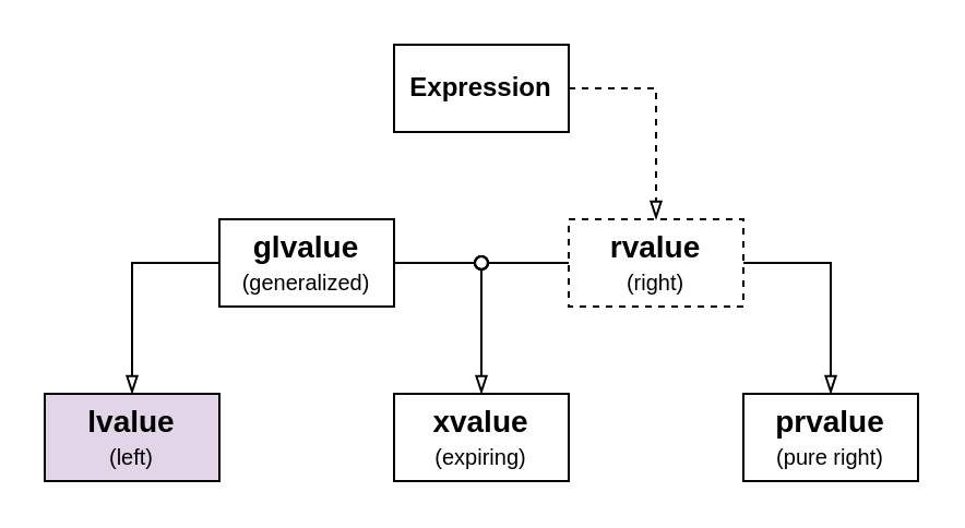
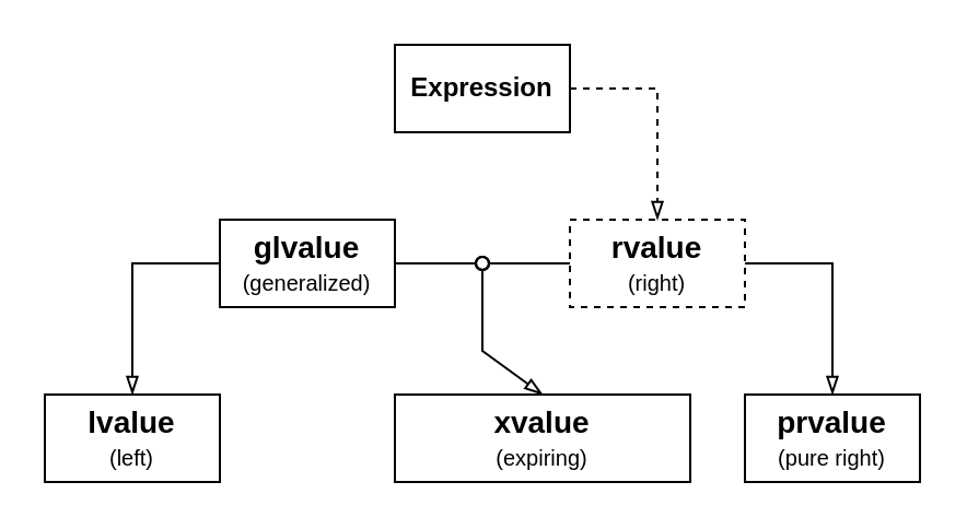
  <mxCell id="0" />
  <mxCell id="1" parent="0" />
  <mxCell id="2" value="&lt;span style=&quot;font-weight: bold;&quot;&gt;&lt;font style=&quot;font-size: 14px;&quot;&gt;prvalue&lt;/font&gt;&lt;/span&gt;&lt;br&gt;&lt;font style=&quot;font-size: 10px;&quot;&gt;(pure right)&lt;/font&gt;" style="rounded=0;whiteSpace=wrap;html=1;fontFamily=Helvetica;" parent="1" vertex="1"><mxGeometry x="340" y="180" width="80" height="40" as="geometry" /></mxCell>
- <mxCell id="3" value="&lt;font&gt;&lt;span style=&quot;font-weight: bold;&quot;&gt;&lt;font style=&quot;font-size: 14px;&quot;&gt;xvalue&lt;/font&gt;&lt;/span&gt;&lt;/font&gt;&lt;div&gt;&lt;font&gt;&lt;font style=&quot;font-size: 10px;&quot;&gt;(expiring)&lt;/font&gt;&lt;/font&gt;&lt;/div&gt;" style="rounded=0;whiteSpace=wrap;html=1;fontFamily=Helvetica;" parent="1" vertex="1"><mxGeometry x="180" y="180" width="80" height="40" as="geometry" /></mxCell>
+ <mxCell id="3" value="&lt;font&gt;&lt;span style=&quot;font-weight: bold;&quot;&gt;&lt;font style=&quot;font-size: 14px;&quot;&gt;xvalue&lt;/font&gt;&lt;/span&gt;&lt;/font&gt;&lt;div&gt;&lt;font&gt;&lt;font style=&quot;font-size: 10px;&quot;&gt;(expiring)&lt;/font&gt;&lt;/font&gt;&lt;/div&gt;" style="rounded=0;whiteSpace=wrap;html=1;fontFamily=Helvetica;" parent="1" vertex="1"><mxGeometry x="180" y="180" width="135" height="40" as="geometry" /></mxCell>
  <mxCell id="4" value="&lt;font&gt;&lt;font style=&quot;font-size: 14px;&quot;&gt;&lt;span style=&quot;font-weight: bold;&quot;&gt;&lt;font style=&quot;&quot;&gt;glvalue&lt;/font&gt;&lt;/span&gt;&lt;br&gt;&lt;/font&gt;&lt;font style=&quot;font-size: 10px;&quot;&gt;(generalized)&lt;/font&gt;&lt;/font&gt;" style="rounded=0;whiteSpace=wrap;html=1;fontFamily=Helvetica;" parent="1" vertex="1"><mxGeometry x="100" y="100" width="80" height="40" as="geometry" /></mxCell>
  <mxCell id="5" value="&lt;font&gt;&lt;span style=&quot;font-weight: bold;&quot;&gt;&lt;font style=&quot;font-size: 14px;&quot;&gt;rvalue&lt;/font&gt;&lt;/span&gt;&lt;br&gt;&lt;font style=&quot;font-size: 10px;&quot;&gt;(right)&lt;/font&gt;&lt;/font&gt;" style="rounded=0;whiteSpace=wrap;html=1;fontFamily=Helvetica;dashed=1;" parent="1" vertex="1"><mxGeometry x="260" y="100" width="80" height="40" as="geometry" /></mxCell>
- <mxCell id="6" value="&lt;span style=&quot;font-weight: bold;&quot;&gt;&lt;font style=&quot;font-size: 14px;&quot;&gt;lvalue&lt;/font&gt;&lt;/span&gt;&lt;br&gt;&lt;font style=&quot;font-size: 10px;&quot;&gt;(left)&lt;/font&gt;" style="rounded=0;whiteSpace=wrap;html=1;fontFamily=Helvetica;fillColor=#e1d5e7;" parent="1" vertex="1"><mxGeometry x="20" y="180" width="80" height="40" as="geometry" /></mxCell>
+ <mxCell id="6" value="&lt;span style=&quot;font-weight: bold;&quot;&gt;&lt;font style=&quot;font-size: 14px;&quot;&gt;lvalue&lt;/font&gt;&lt;/span&gt;&lt;br&gt;&lt;font style=&quot;font-size: 10px;&quot;&gt;(left)&lt;/font&gt;" style="rounded=0;whiteSpace=wrap;html=1;fontFamily=Helvetica;" parent="1" vertex="1"><mxGeometry x="20" y="180" width="80" height="40" as="geometry" /></mxCell>
  <mxCell id="7" value="&lt;font&gt;&lt;b style=&quot;&quot;&gt;Expression&lt;/b&gt;&lt;/font&gt;" style="rounded=0;whiteSpace=wrap;html=1;fontFamily=Helvetica;fillColor=none;" parent="1" vertex="1"><mxGeometry x="180" y="20" width="80" height="40" as="geometry" /></mxCell>
  <mxCell id="8" value="" style="endArrow=blockThin;html=1;rounded=0;endFill=0;exitX=0;exitY=0.5;exitDx=0;exitDy=0;fontFamily=Helvetica;" parent="1" source="4" edge="1"><mxGeometry width="50" height="50" relative="1" as="geometry"><mxPoint x="140" y="140" as="sourcePoint" /><mxPoint x="60" y="180" as="targetPoint" /><Array as="points"><mxPoint x="60" y="120" /><mxPoint x="60" y="160" /></Array></mxGeometry></mxCell>
  <mxCell id="9" value="" style="endArrow=blockThin;html=1;rounded=0;endFill=0;fontFamily=Helvetica;entryX=0.5;entryY=0;entryDx=0;entryDy=0;startArrow=oval;startFill=0;" parent="1" target="3" edge="1"><mxGeometry width="50" height="50" relative="1" as="geometry"><mxPoint x="220" y="120" as="sourcePoint" /><mxPoint x="220" y="180" as="targetPoint" /><Array as="points"><mxPoint x="220" y="120" /><mxPoint x="220" y="160" /></Array></mxGeometry></mxCell>
  <mxCell id="10" value="" style="endArrow=blockThin;html=1;rounded=0;entryX=0.5;entryY=0;entryDx=0;entryDy=0;endFill=0;exitX=1;exitY=0.5;exitDx=0;exitDy=0;fontFamily=Helvetica;dashed=1;" parent="1" source="7" target="5" edge="1"><mxGeometry width="50" height="50" relative="1" as="geometry"><mxPoint x="370" y="40" as="sourcePoint" /><mxPoint x="330" y="100" as="targetPoint" /><Array as="points"><mxPoint x="300" y="40" /><mxPoint x="300" y="80" /></Array></mxGeometry></mxCell>
  <mxCell id="11" value="" style="endArrow=blockThin;html=1;rounded=0;endFill=0;exitX=1;exitY=0.5;exitDx=0;exitDy=0;fontFamily=Helvetica;entryX=0.5;entryY=0;entryDx=0;entryDy=0;" parent="1" source="5" edge="1"><mxGeometry width="50" height="50" relative="1" as="geometry"><mxPoint x="420" y="120" as="sourcePoint" /><mxPoint x="380" y="180" as="targetPoint" /><Array as="points"><mxPoint x="380" y="120" /><mxPoint x="380" y="160" /></Array></mxGeometry></mxCell>
  <mxCell id="12" value="" style="endArrow=oval;html=1;rounded=0;exitX=1;exitY=0.5;exitDx=0;exitDy=0;endFill=0;startFill=0;" parent="1" source="4" edge="1"><mxGeometry width="50" height="50" relative="1" as="geometry"><mxPoint x="200" y="130" as="sourcePoint" /><mxPoint x="220" y="120" as="targetPoint" /></mxGeometry></mxCell>
  <mxCell id="13" value="" style="endArrow=none;html=1;rounded=0;entryX=0;entryY=0.5;entryDx=0;entryDy=0;startArrow=oval;startFill=0;" edge="1" parent="1" target="5"><mxGeometry width="50" height="50" relative="1" as="geometry"><mxPoint x="220" y="120" as="sourcePoint" /><mxPoint x="230" y="100" as="targetPoint" /></mxGeometry></mxCell>
